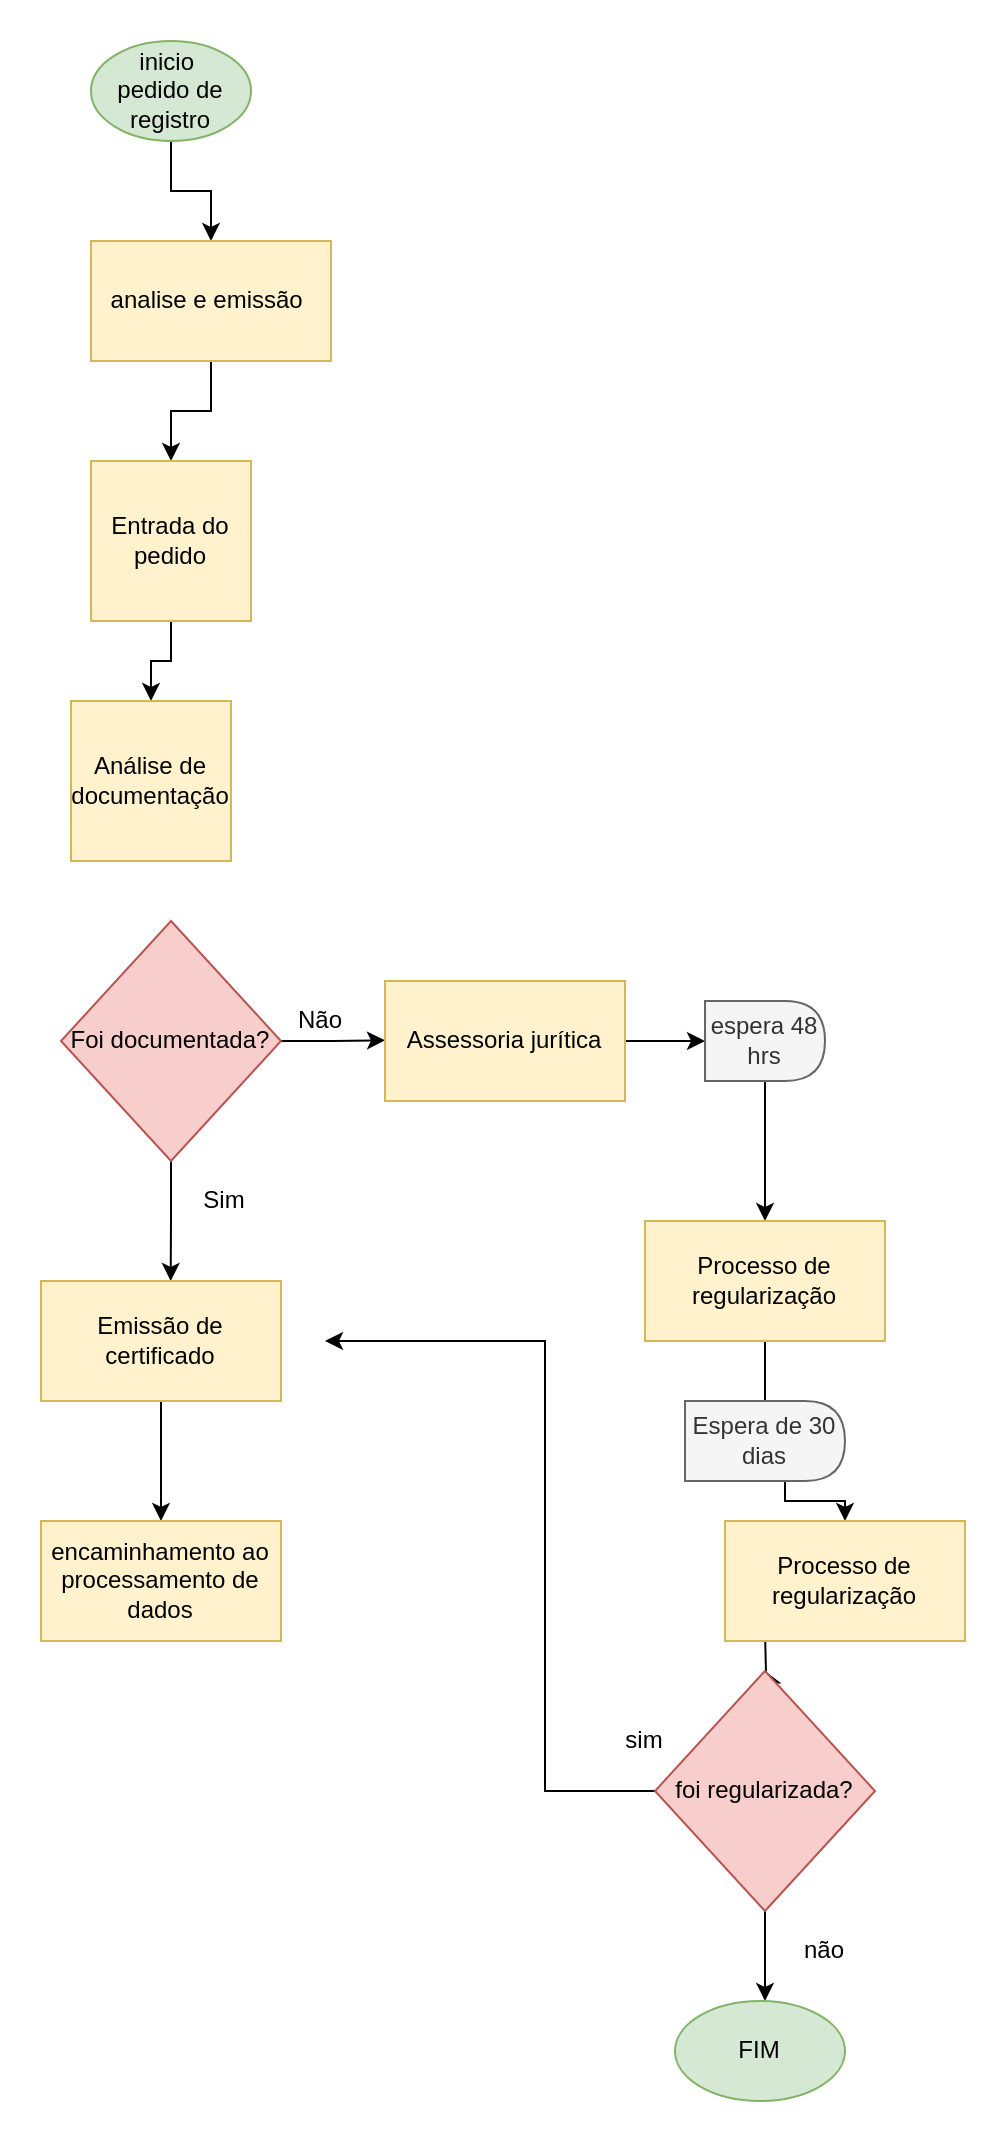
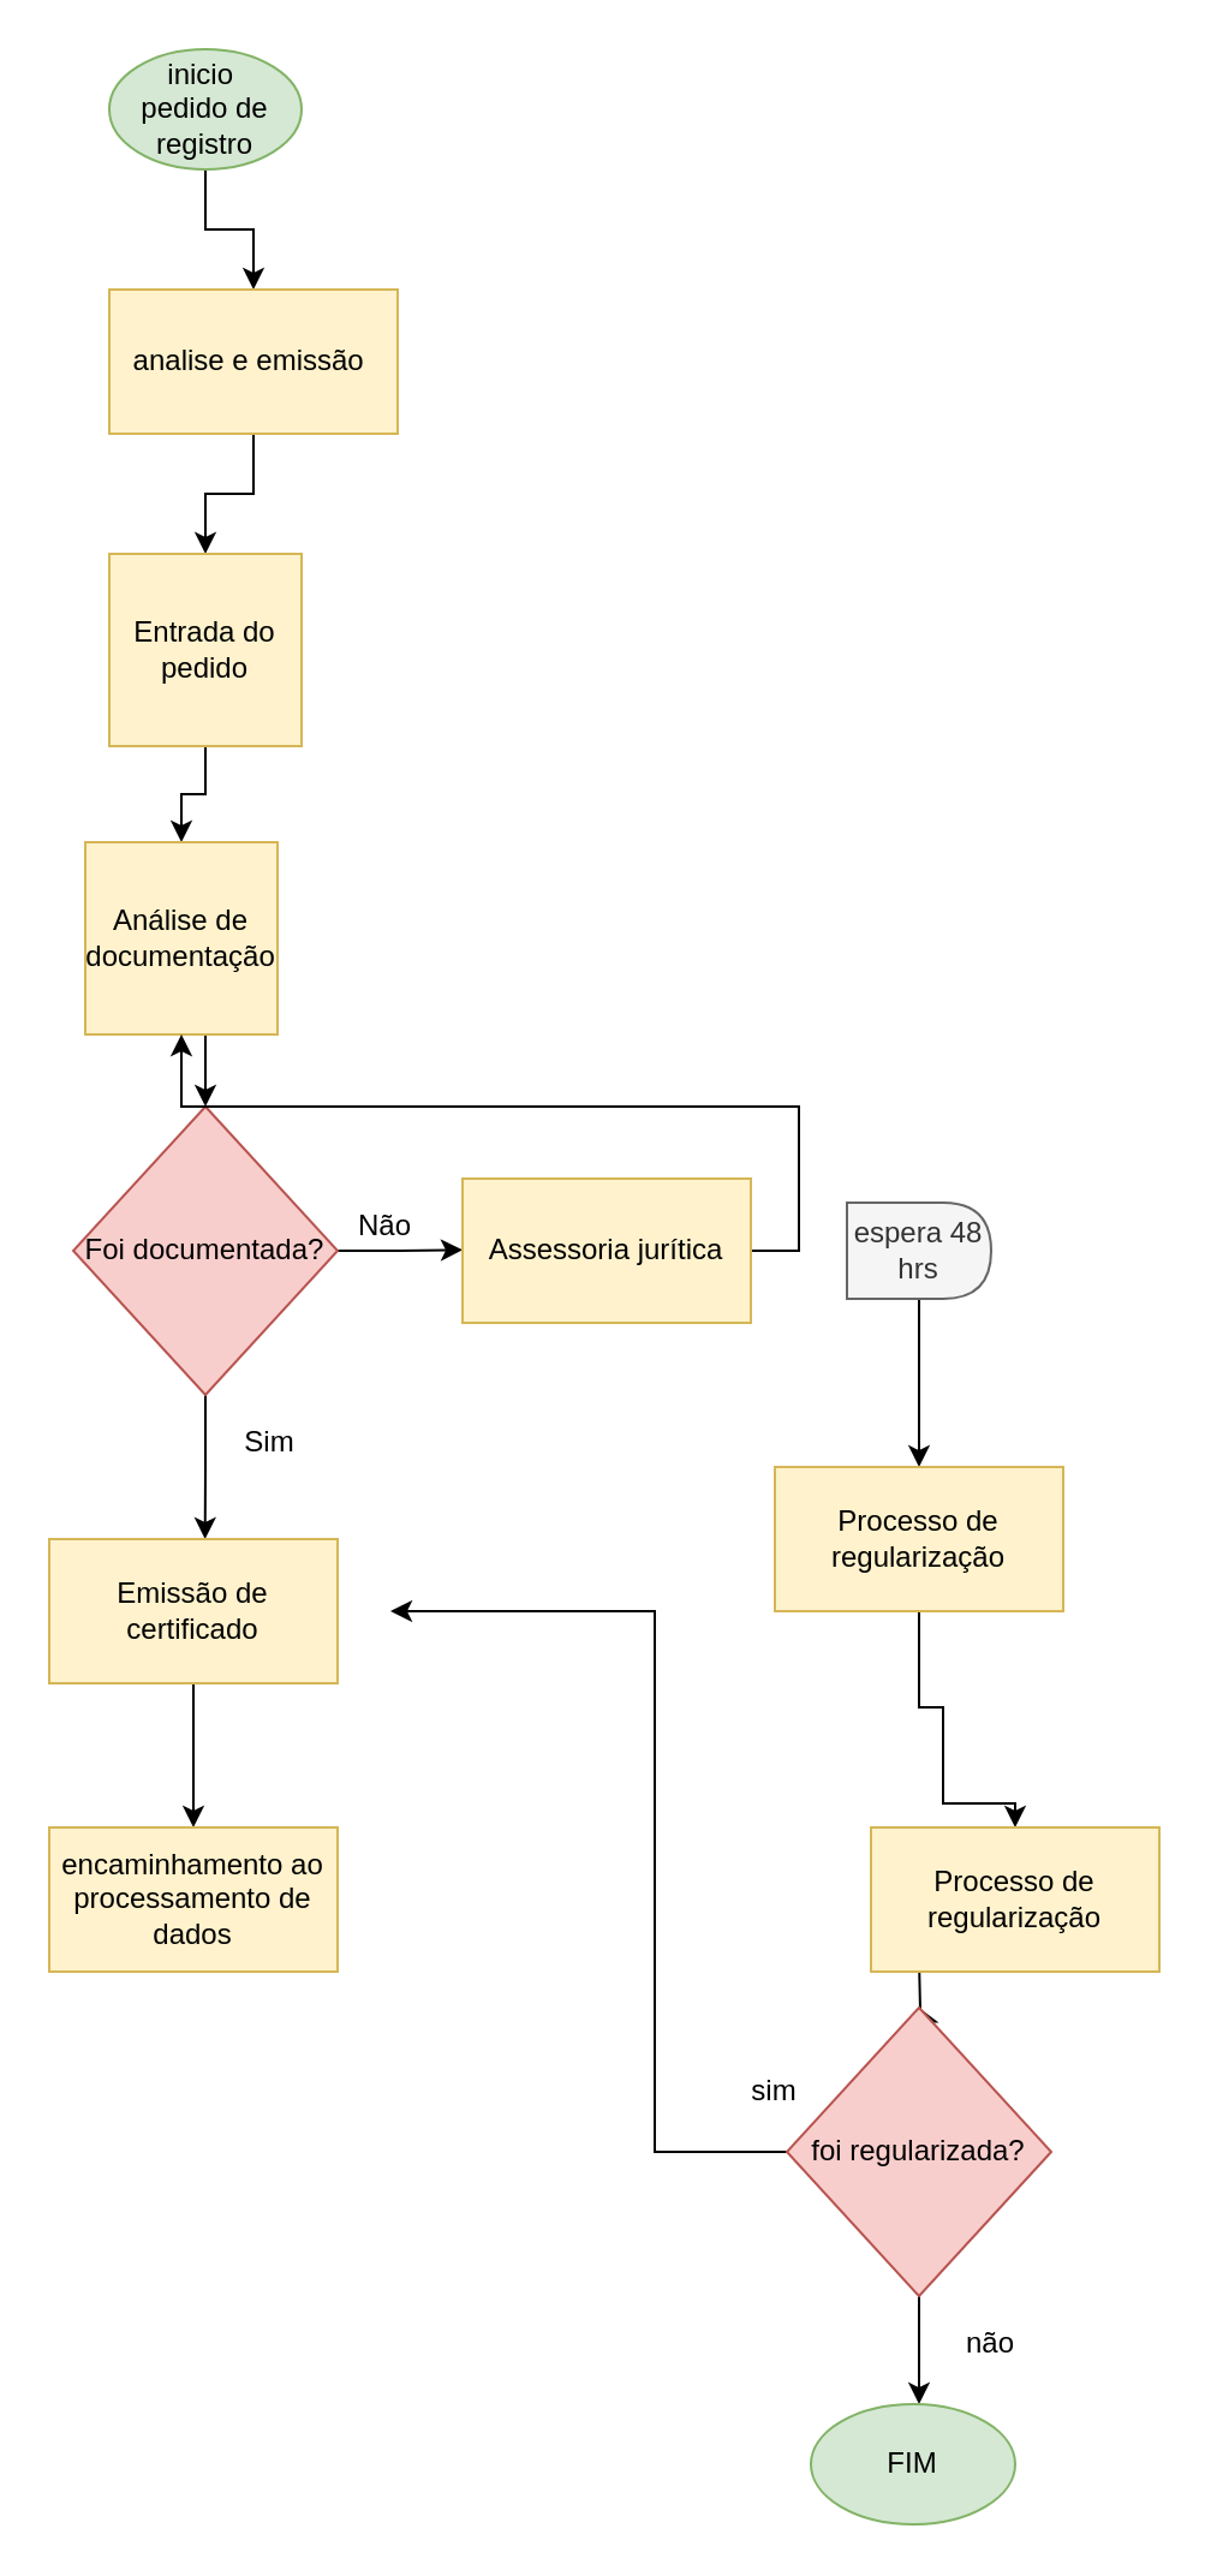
  <mxCell id="0" />
  <mxCell id="1" parent="0" />
  <mxCell id="2" style="edgeStyle=orthogonalEdgeStyle;rounded=0;orthogonalLoop=1;jettySize=auto;html=1;exitX=0.5;exitY=1;exitDx=0;exitDy=0;" edge="1" parent="1" source="3" target="5"><mxGeometry relative="1" as="geometry" /></mxCell>
  <mxCell id="3" value="inicio&amp;nbsp;&lt;br&gt;pedido de registro&lt;br&gt;" style="ellipse;whiteSpace=wrap;html=1;fillColor=#d5e8d4;strokeColor=#82b366;" vertex="1" parent="1"><mxGeometry x="45" y="20" width="80" height="50" as="geometry" /></mxCell>
  <mxCell id="4" style="edgeStyle=orthogonalEdgeStyle;rounded=0;orthogonalLoop=1;jettySize=auto;html=1;exitX=1;exitY=0.5;exitDx=0;exitDy=0;" edge="1" parent="1" source="5" target="7"><mxGeometry relative="1" as="geometry" /></mxCell>
  <mxCell id="5" value="analise e emissão&amp;nbsp;" style="whiteSpace=wrap;html=1;aspect=fixed;direction=south;fillColor=#fff2cc;strokeColor=#d6b656;" vertex="1" parent="1"><mxGeometry x="45" y="120" width="120" height="60" as="geometry" /></mxCell>
  <mxCell id="6" style="edgeStyle=orthogonalEdgeStyle;rounded=0;orthogonalLoop=1;jettySize=auto;html=1;exitX=0.5;exitY=1;exitDx=0;exitDy=0;entryX=0.5;entryY=0;entryDx=0;entryDy=0;" edge="1" parent="1" source="7" target="9"><mxGeometry relative="1" as="geometry" /></mxCell>
  <mxCell id="7" value="Entrada do pedido" style="whiteSpace=wrap;html=1;aspect=fixed;fillColor=#fff2cc;strokeColor=#d6b656;" vertex="1" parent="1"><mxGeometry x="45" y="230" width="80" height="80" as="geometry" /></mxCell>
+ <mxCell id="8" style="edgeStyle=orthogonalEdgeStyle;rounded=0;orthogonalLoop=1;jettySize=auto;html=1;exitX=0.5;exitY=1;exitDx=0;exitDy=0;entryX=0.5;entryY=0;entryDx=0;entryDy=0;" edge="1" parent="1" source="9" target="12"><mxGeometry relative="1" as="geometry" /></mxCell>
  <mxCell id="9" value="Análise de documentação" style="whiteSpace=wrap;html=1;aspect=fixed;fillColor=#fff2cc;strokeColor=#d6b656;" vertex="1" parent="1"><mxGeometry x="35" y="350" width="80" height="80" as="geometry" /></mxCell>
  <mxCell id="10" style="edgeStyle=orthogonalEdgeStyle;rounded=0;orthogonalLoop=1;jettySize=auto;html=1;exitX=1;exitY=0.5;exitDx=0;exitDy=0;" edge="1" parent="1" source="12"><mxGeometry relative="1" as="geometry"><mxPoint x="192" y="519.667" as="targetPoint" /></mxGeometry></mxCell>
  <mxCell id="11" style="edgeStyle=orthogonalEdgeStyle;rounded=0;orthogonalLoop=1;jettySize=auto;html=1;exitX=0.5;exitY=1;exitDx=0;exitDy=0;" edge="1" parent="1" source="12"><mxGeometry relative="1" as="geometry"><mxPoint x="84.833" y="640" as="targetPoint" /></mxGeometry></mxCell>
  <mxCell id="12" value="Foi documentada?" style="rhombus;whiteSpace=wrap;html=1;fillColor=#f8cecc;strokeColor=#b85450;" vertex="1" parent="1"><mxGeometry x="30" y="460" width="110" height="120" as="geometry" /></mxCell>
- <mxCell id="13" style="edgeStyle=orthogonalEdgeStyle;rounded=0;orthogonalLoop=1;jettySize=auto;html=1;exitX=1;exitY=0.5;exitDx=0;exitDy=0;entryX=0;entryY=0.5;entryDx=0;entryDy=0;" edge="1" parent="1" source="14" target="16"><mxGeometry relative="1" as="geometry" /></mxCell>
+ <mxCell id="13" style="edgeStyle=orthogonalEdgeStyle;rounded=0;orthogonalLoop=1;jettySize=auto;html=1;exitX=1;exitY=0.5;exitDx=0;exitDy=0;" edge="1" parent="1" source="14" target="9"><mxGeometry relative="1" as="geometry" /></mxCell>
  <mxCell id="14" value="&lt;span&gt;Assessoria jurítica&lt;/span&gt;" style="rounded=0;whiteSpace=wrap;html=1;fillColor=#fff2cc;strokeColor=#d6b656;" vertex="1" parent="1"><mxGeometry x="192" y="490" width="120" height="60" as="geometry" /></mxCell>
  <mxCell id="15" style="edgeStyle=orthogonalEdgeStyle;rounded=0;orthogonalLoop=1;jettySize=auto;html=1;exitX=0.5;exitY=1;exitDx=0;exitDy=0;entryX=0.5;entryY=0;entryDx=0;entryDy=0;" edge="1" parent="1" source="16" target="20"><mxGeometry relative="1" as="geometry" /></mxCell>
  <mxCell id="16" value="espera 48 hrs" style="shape=delay;whiteSpace=wrap;html=1;fillColor=#f5f5f5;strokeColor=#666666;fontColor=#333333;" vertex="1" parent="1"><mxGeometry x="352" y="500" width="60" height="40" as="geometry" /></mxCell>
  <mxCell id="17" value="Não" style="text;html=1;strokeColor=none;fillColor=none;align=center;verticalAlign=middle;whiteSpace=wrap;rounded=0;" vertex="1" parent="1"><mxGeometry x="140" y="500" width="40" height="20" as="geometry" /></mxCell>
  <mxCell id="18" value="Sim" style="text;html=1;strokeColor=none;fillColor=none;align=center;verticalAlign=middle;whiteSpace=wrap;rounded=0;" vertex="1" parent="1"><mxGeometry x="92" y="590" width="40" height="20" as="geometry" /></mxCell>
  <mxCell id="19" value="" style="edgeStyle=orthogonalEdgeStyle;rounded=0;orthogonalLoop=1;jettySize=auto;html=1;entryX=0.5;entryY=0;entryDx=0;entryDy=0;entryPerimeter=0;" edge="1" parent="1" source="20" target="22"><mxGeometry relative="1" as="geometry"><Array as="points"><mxPoint x="382" y="710" /><mxPoint x="392" y="710" /><mxPoint x="392" y="750" /></Array></mxGeometry></mxCell>
  <mxCell id="20" value="Processo de regularização" style="rounded=0;whiteSpace=wrap;html=1;fillColor=#fff2cc;strokeColor=#d6b656;" vertex="1" parent="1"><mxGeometry x="322" y="610" width="120" height="60" as="geometry" /></mxCell>
  <mxCell id="21" value="" style="edgeStyle=orthogonalEdgeStyle;rounded=0;orthogonalLoop=1;jettySize=auto;html=1;" edge="1" parent="1" target="26"><mxGeometry relative="1" as="geometry"><mxPoint x="382" y="815" as="sourcePoint" /></mxGeometry></mxCell>
  <mxCell id="22" value="Processo de regularização" style="rounded=0;whiteSpace=wrap;html=1;fillColor=#fff2cc;strokeColor=#d6b656;" vertex="1" parent="1"><mxGeometry x="362" y="760" width="120" height="60" as="geometry" /></mxCell>
- <mxCell id="23" value="Espera de 30 dias" style="shape=delay;whiteSpace=wrap;html=1;fillColor=#f5f5f5;strokeColor=#666666;fontColor=#333333;" vertex="1" parent="1"><mxGeometry x="342" y="700" width="80" height="40" as="geometry" /></mxCell>
  <mxCell id="24" value="" style="edgeStyle=orthogonalEdgeStyle;rounded=0;orthogonalLoop=1;jettySize=auto;html=1;" edge="1" parent="1" source="26"><mxGeometry relative="1" as="geometry"><mxPoint x="382" y="1000" as="targetPoint" /></mxGeometry></mxCell>
  <mxCell id="25" style="edgeStyle=orthogonalEdgeStyle;rounded=0;orthogonalLoop=1;jettySize=auto;html=1;exitX=0.5;exitY=1;exitDx=0;exitDy=0;" edge="1" parent="1" source="26"><mxGeometry relative="1" as="geometry"><mxPoint x="162" y="670" as="targetPoint" /><Array as="points"><mxPoint x="272" y="895" /><mxPoint x="272" y="670" /></Array></mxGeometry></mxCell>
  <mxCell id="26" value="foi regularizada?" style="rhombus;whiteSpace=wrap;html=1;direction=south;fillColor=#f8cecc;strokeColor=#b85450;" vertex="1" parent="1"><mxGeometry x="327" y="835" width="110" height="120" as="geometry" /></mxCell>
  <mxCell id="27" value="não" style="text;html=1;strokeColor=none;fillColor=none;align=center;verticalAlign=middle;whiteSpace=wrap;rounded=0;" vertex="1" parent="1"><mxGeometry x="392" y="955" width="40" height="40" as="geometry" /></mxCell>
  <mxCell id="28" value="sim" style="text;html=1;strokeColor=none;fillColor=none;align=center;verticalAlign=middle;whiteSpace=wrap;rounded=0;" vertex="1" parent="1"><mxGeometry x="302" y="860" width="40" height="20" as="geometry" /></mxCell>
  <mxCell id="29" value="FIM" style="ellipse;whiteSpace=wrap;html=1;fillColor=#d5e8d4;strokeColor=#82b366;" vertex="1" parent="1"><mxGeometry x="337" y="1000" width="85" height="50" as="geometry" /></mxCell>
  <mxCell id="30" value="" style="edgeStyle=orthogonalEdgeStyle;rounded=0;orthogonalLoop=1;jettySize=auto;html=1;" edge="1" parent="1" source="31" target="32"><mxGeometry relative="1" as="geometry" /></mxCell>
  <mxCell id="31" value="Emissão de certificado" style="rounded=0;whiteSpace=wrap;html=1;fillColor=#fff2cc;strokeColor=#d6b656;" vertex="1" parent="1"><mxGeometry x="20" y="640" width="120" height="60" as="geometry" /></mxCell>
  <mxCell id="32" value="encaminhamento ao processamento de dados" style="rounded=0;whiteSpace=wrap;html=1;fillColor=#fff2cc;strokeColor=#d6b656;" vertex="1" parent="1"><mxGeometry x="20" y="760" width="120" height="60" as="geometry" /></mxCell>
